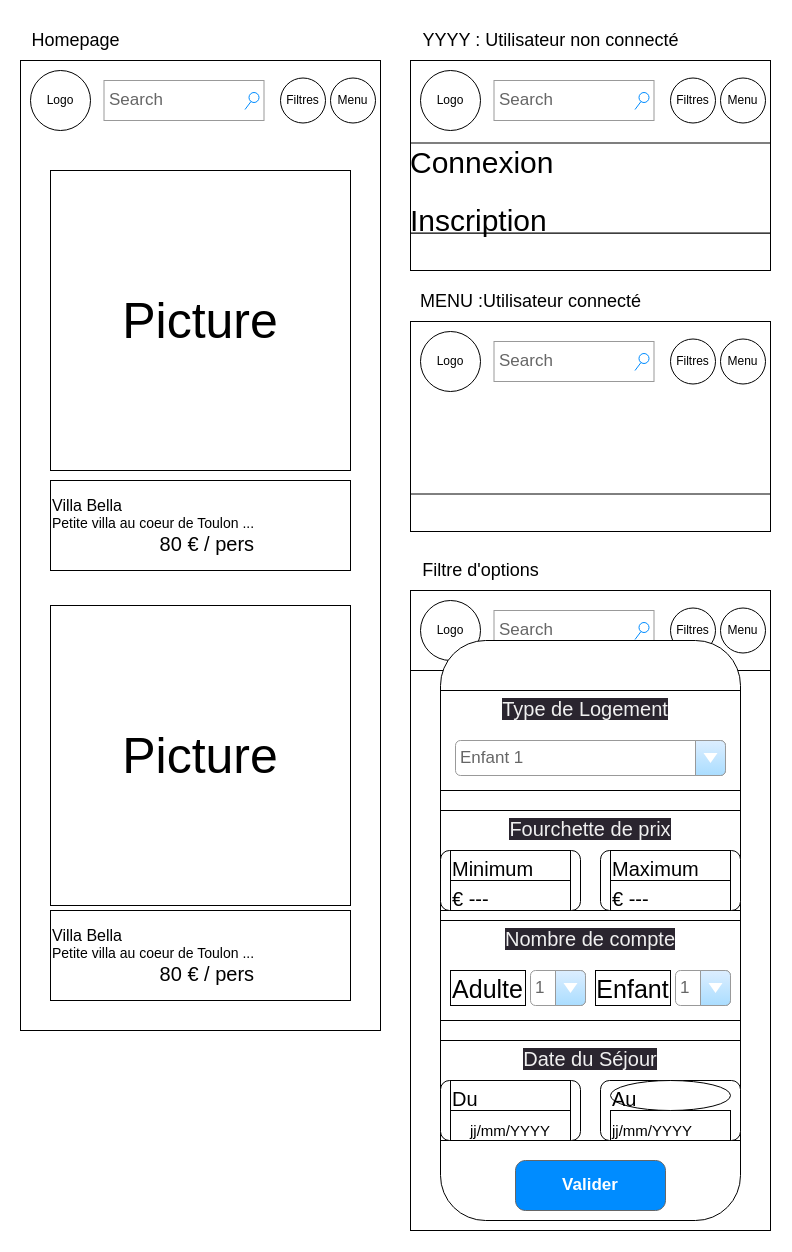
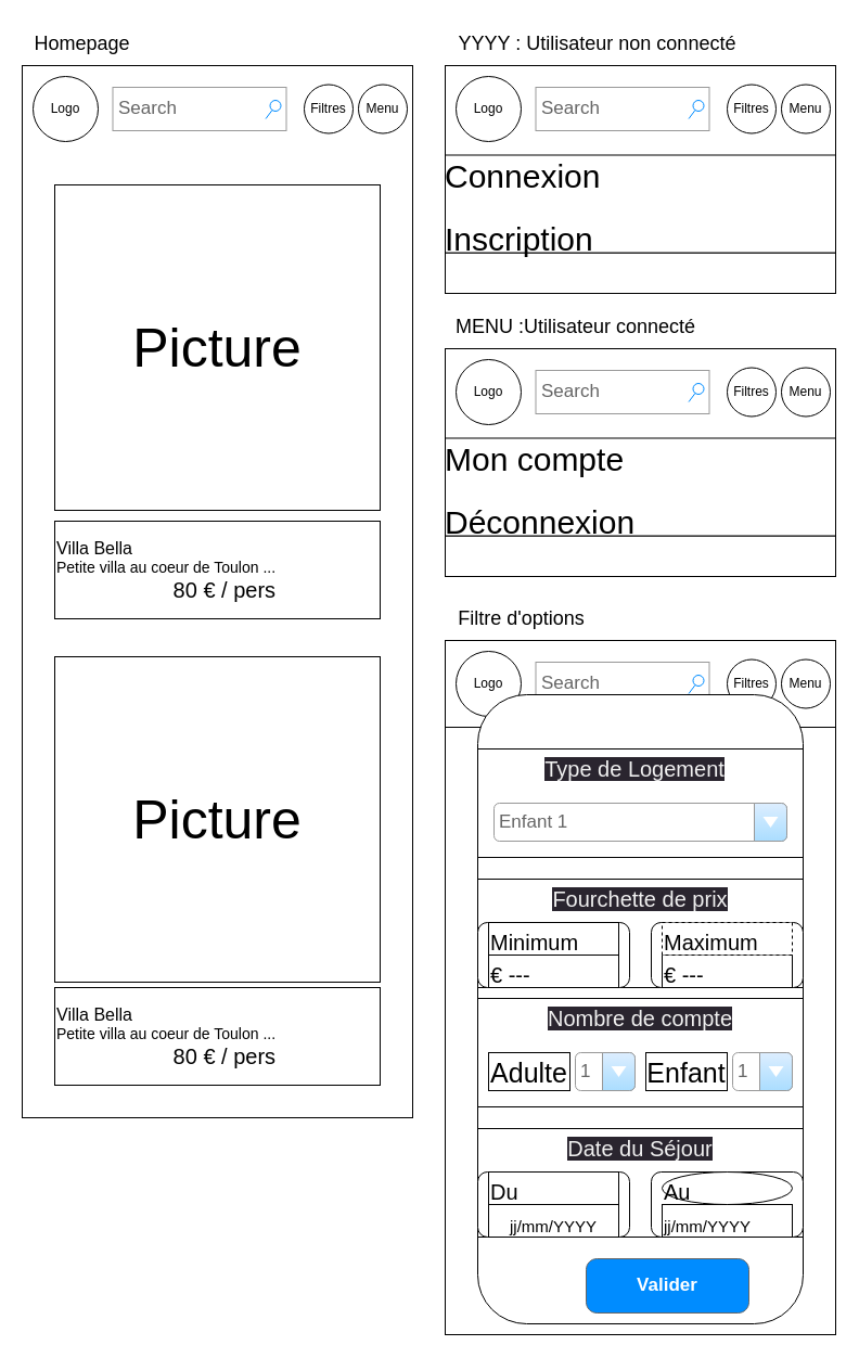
  <mxCell id="0" />
  <mxCell id="1" parent="0" />
  <mxCell id="2" value="" style="rounded=0;whiteSpace=wrap;html=1;" parent="1" vertex="1"><mxGeometry x="410" y="590" width="360" height="640" as="geometry" /></mxCell>
  <mxCell id="3" value="" style="swimlane;startSize=0;" parent="1" vertex="1"><mxGeometry x="20" y="60" width="360" height="970" as="geometry" /></mxCell>
  <mxCell id="4" value="" style="rounded=0;whiteSpace=wrap;html=1;" parent="3" vertex="1"><mxGeometry width="360" height="80" as="geometry" /></mxCell>
  <mxCell id="5" value="" style="rounded=0;whiteSpace=wrap;html=1;" parent="3" vertex="1"><mxGeometry width="360" height="970" as="geometry" /></mxCell>
  <mxCell id="6" value="Search" style="strokeWidth=1;shadow=0;dashed=0;align=center;html=1;shape=mxgraph.mockup.forms.searchBox;strokeColor=#999999;mainText=;strokeColor2=#008cff;fontColor=#666666;fontSize=17;align=left;spacingLeft=3;" parent="3" vertex="1"><mxGeometry x="83.5" y="20" width="160" height="40" as="geometry" /></mxCell>
  <mxCell id="7" value="Menu" style="ellipse;whiteSpace=wrap;html=1;aspect=fixed;" parent="3" vertex="1"><mxGeometry x="310" y="17.5" width="45" height="45" as="geometry" /></mxCell>
  <mxCell id="8" value="Filtres" style="ellipse;whiteSpace=wrap;html=1;aspect=fixed;" parent="3" vertex="1"><mxGeometry x="260" y="17.5" width="45" height="45" as="geometry" /></mxCell>
  <mxCell id="9" value="Logo" style="ellipse;whiteSpace=wrap;html=1;" parent="3" vertex="1"><mxGeometry x="10" y="10" width="60" height="60" as="geometry" /></mxCell>
  <mxCell id="10" value="&lt;font style=&quot;font-size: 50px;&quot;&gt;Picture&lt;/font&gt;" style="whiteSpace=wrap;html=1;aspect=fixed;fontSize=20;" parent="3" vertex="1"><mxGeometry x="30" y="110" width="300" height="300" as="geometry" /></mxCell>
  <mxCell id="11" value="&lt;font style=&quot;font-size: 50px;&quot;&gt;Picture&lt;/font&gt;" style="whiteSpace=wrap;html=1;aspect=fixed;fontSize=20;" parent="3" vertex="1"><mxGeometry x="30" y="545" width="300" height="300" as="geometry" /></mxCell>
  <mxCell id="12" value="&lt;div style=&quot;text-align: justify; font-size: 16px;&quot;&gt;Villa Bella&lt;/div&gt;&lt;div style=&quot;text-align: justify; font-size: 14px;&quot;&gt;&lt;span style=&quot;background-color: initial;&quot;&gt;&lt;font style=&quot;font-size: 14px;&quot;&gt;Petite villa au coeur de Toulon ...&lt;/font&gt;&lt;/span&gt;&lt;/div&gt;&lt;div style=&quot;text-align: right;&quot;&gt;&lt;span style=&quot;font-size: 20px;&quot;&gt;80 € / pers&lt;/span&gt;&lt;/div&gt;" style="rounded=0;whiteSpace=wrap;html=1;align=left;" parent="3" vertex="1"><mxGeometry x="30" y="420" width="300" height="90" as="geometry" /></mxCell>
  <mxCell id="13" value="&lt;div style=&quot;text-align: justify; font-size: 16px;&quot;&gt;Villa Bella&lt;/div&gt;&lt;div style=&quot;text-align: justify; font-size: 14px;&quot;&gt;&lt;span style=&quot;background-color: initial;&quot;&gt;&lt;font style=&quot;font-size: 14px;&quot;&gt;Petite villa au coeur de Toulon ...&lt;/font&gt;&lt;/span&gt;&lt;/div&gt;&lt;div style=&quot;text-align: right;&quot;&gt;&lt;span style=&quot;font-size: 20px;&quot;&gt;80 € / pers&lt;/span&gt;&lt;/div&gt;" style="rounded=0;whiteSpace=wrap;html=1;align=left;" vertex="1" parent="3"><mxGeometry x="30" y="850" width="300" height="90" as="geometry" /></mxCell>
  <mxCell id="14" value="" style="rounded=0;whiteSpace=wrap;html=1;" parent="1" vertex="1"><mxGeometry x="410" y="590" width="360" height="80" as="geometry" /></mxCell>
  <mxCell id="15" value="Search" style="strokeWidth=1;shadow=0;dashed=0;align=center;html=1;shape=mxgraph.mockup.forms.searchBox;strokeColor=#999999;mainText=;strokeColor2=#008cff;fontColor=#666666;fontSize=17;align=left;spacingLeft=3;" parent="1" vertex="1"><mxGeometry x="493.5" y="610" width="160" height="40" as="geometry" /></mxCell>
  <mxCell id="16" value="Menu" style="ellipse;whiteSpace=wrap;html=1;aspect=fixed;" parent="1" vertex="1"><mxGeometry x="720" y="607.5" width="45" height="45" as="geometry" /></mxCell>
  <mxCell id="17" value="Filtres" style="ellipse;whiteSpace=wrap;html=1;aspect=fixed;" parent="1" vertex="1"><mxGeometry x="670" y="607.5" width="45" height="45" as="geometry" /></mxCell>
  <mxCell id="18" value="Logo" style="ellipse;whiteSpace=wrap;html=1;" parent="1" vertex="1"><mxGeometry x="420" y="600" width="60" height="60" as="geometry" /></mxCell>
  <mxCell id="19" value="" style="rounded=1;whiteSpace=wrap;html=1;fontSize=50;" parent="1" vertex="1"><mxGeometry x="440" y="640" width="300" height="580" as="geometry" /></mxCell>
  <mxCell id="20" value="&lt;p style=&quot;line-height: 50%;&quot;&gt;&lt;br&gt;&lt;/p&gt;" style="rounded=0;whiteSpace=wrap;html=1;fontSize=50;" parent="1" vertex="1"><mxGeometry x="440" y="810" width="300" height="100" as="geometry" /></mxCell>
  <mxCell id="21" value="" style="rounded=1;whiteSpace=wrap;html=1;fontSize=30;" parent="1" vertex="1"><mxGeometry x="440" y="850" width="140" height="60" as="geometry" /></mxCell>
  <mxCell id="22" value="&lt;font style=&quot;font-size: 20px;&quot;&gt;€ ---&lt;/font&gt;" style="rounded=0;whiteSpace=wrap;html=1;fontSize=30;align=left;" parent="1" vertex="1"><mxGeometry x="450" y="880" width="120" height="30" as="geometry" /></mxCell>
  <mxCell id="23" value="&lt;font style=&quot;font-size: 20px;&quot;&gt;Minimum&lt;/font&gt;" style="rounded=0;whiteSpace=wrap;html=1;fontSize=30;align=left;" parent="1" vertex="1"><mxGeometry x="450" y="850" width="120" height="30" as="geometry" /></mxCell>
  <mxCell id="24" value="" style="rounded=1;whiteSpace=wrap;html=1;fontSize=30;" parent="1" vertex="1"><mxGeometry x="600" y="850" width="140" height="60" as="geometry" /></mxCell>
  <mxCell id="25" value="&lt;font style=&quot;font-size: 20px;&quot;&gt;€ ---&lt;/font&gt;" style="rounded=0;whiteSpace=wrap;html=1;fontSize=30;align=left;" parent="1" vertex="1"><mxGeometry x="610" y="880" width="120" height="30" as="geometry" /></mxCell>
- <mxCell id="26" value="&lt;font style=&quot;font-size: 20px;&quot;&gt;Maximum&lt;/font&gt;" style="rounded=0;whiteSpace=wrap;html=1;fontSize=30;align=left;" parent="1" vertex="1"><mxGeometry x="610" y="850" width="120" height="30" as="geometry" /></mxCell>
+ <mxCell id="26" value="&lt;font style=&quot;font-size: 20px;&quot;&gt;Maximum&lt;/font&gt;" style="rounded=0;whiteSpace=wrap;html=1;fontSize=30;align=left;dashed=1;" parent="1" vertex="1"><mxGeometry x="610" y="850" width="120" height="30" as="geometry" /></mxCell>
  <mxCell id="27" value="&lt;p style=&quot;line-height: 50%;&quot;&gt;&lt;br&gt;&lt;/p&gt;" style="rounded=0;whiteSpace=wrap;html=1;fontSize=50;" parent="1" vertex="1"><mxGeometry x="440" y="690" width="300" height="100" as="geometry" /></mxCell>
  <mxCell id="28" value="Enfant 1" style="strokeWidth=1;shadow=0;dashed=0;align=center;html=1;shape=mxgraph.mockup.forms.comboBox;strokeColor=#999999;fillColor=#ddeeff;align=left;fillColor2=#aaddff;mainText=;fontColor=#666666;fontSize=17;spacingLeft=3;" parent="1" vertex="1"><mxGeometry x="455" y="740" width="270" height="35" as="geometry" /></mxCell>
  <mxCell id="29" value="&lt;p style=&quot;line-height: 50%;&quot;&gt;&lt;br&gt;&lt;/p&gt;" style="rounded=0;whiteSpace=wrap;html=1;fontSize=50;" parent="1" vertex="1"><mxGeometry x="440" y="960" width="300" height="60" as="geometry" /></mxCell>
  <mxCell id="30" value="" style="rounded=0;whiteSpace=wrap;html=1;fontSize=20;" parent="1" vertex="1"><mxGeometry x="440" y="920" width="300" height="100" as="geometry" /></mxCell>
  <mxCell id="31" value="1" style="strokeWidth=1;shadow=0;dashed=0;align=center;html=1;shape=mxgraph.mockup.forms.comboBox;strokeColor=#999999;fillColor=#ddeeff;align=left;fillColor2=#aaddff;mainText=;fontColor=#666666;fontSize=17;spacingLeft=3;" parent="1" vertex="1"><mxGeometry x="530" y="970" width="55" height="35" as="geometry" /></mxCell>
  <mxCell id="32" value="Adulte" style="rounded=0;whiteSpace=wrap;html=1;fontSize=25;" parent="1" vertex="1"><mxGeometry x="450" y="970" width="75" height="35" as="geometry" /></mxCell>
  <mxCell id="33" value="1" style="strokeWidth=1;shadow=0;dashed=0;align=center;html=1;shape=mxgraph.mockup.forms.comboBox;strokeColor=#999999;fillColor=#ddeeff;align=left;fillColor2=#aaddff;mainText=;fontColor=#666666;fontSize=17;spacingLeft=3;" parent="1" vertex="1"><mxGeometry x="675" y="970" width="55" height="35" as="geometry" /></mxCell>
  <mxCell id="34" value="Enfant" style="rounded=0;whiteSpace=wrap;html=1;fontSize=25;" parent="1" vertex="1"><mxGeometry x="595" y="970" width="75" height="35" as="geometry" /></mxCell>
  <mxCell id="35" value="&lt;p style=&quot;line-height: 50%;&quot;&gt;&lt;br&gt;&lt;/p&gt;" style="rounded=0;whiteSpace=wrap;html=1;fontSize=50;" parent="1" vertex="1"><mxGeometry x="440" y="1040" width="300" height="100" as="geometry" /></mxCell>
  <mxCell id="36" value="" style="rounded=1;whiteSpace=wrap;html=1;fontSize=30;" parent="1" vertex="1"><mxGeometry x="440" y="1080" width="140" height="60" as="geometry" /></mxCell>
  <mxCell id="37" value="&lt;font style=&quot;font-size: 15px;&quot;&gt;jj/mm/YYYY&lt;/font&gt;" style="rounded=0;whiteSpace=wrap;html=1;fontSize=30;align=center;" parent="1" vertex="1"><mxGeometry x="450" y="1110" width="120" height="30" as="geometry" /></mxCell>
  <mxCell id="38" value="&lt;font style=&quot;font-size: 20px;&quot;&gt;Du&lt;/font&gt;" style="rounded=0;whiteSpace=wrap;html=1;fontSize=30;align=left;" parent="1" vertex="1"><mxGeometry x="450" y="1080" width="120" height="30" as="geometry" /></mxCell>
  <mxCell id="39" value="" style="rounded=1;whiteSpace=wrap;html=1;fontSize=30;" parent="1" vertex="1"><mxGeometry x="600" y="1080" width="140" height="60" as="geometry" /></mxCell>
  <mxCell id="40" value="&lt;div style=&quot;text-align: center;&quot;&gt;&lt;span style=&quot;background-color: initial;&quot;&gt;&lt;font style=&quot;font-size: 15px;&quot;&gt;jj/mm/YYYY&lt;/font&gt;&lt;/span&gt;&lt;/div&gt;" style="rounded=0;whiteSpace=wrap;html=1;fontSize=30;align=left;" parent="1" vertex="1"><mxGeometry x="610" y="1110" width="120" height="30" as="geometry" /></mxCell>
  <mxCell id="41" value="&lt;font style=&quot;font-size: 20px;&quot;&gt;Au&lt;/font&gt;" style="ellipse;whiteSpace=wrap;html=1;fontSize=30;align=left;" parent="1" vertex="1"><mxGeometry x="610" y="1080" width="120" height="30" as="geometry" /></mxCell>
- <mxCell id="42" value="Valider" style="strokeWidth=1;shadow=0;dashed=0;align=center;html=1;shape=mxgraph.mockup.buttons.button;strokeColor=#666666;fontColor=#ffffff;mainText=;buttonStyle=round;fontSize=17;fontStyle=1;fillColor=#008cff;whiteSpace=wrap;" parent="1" vertex="1"><mxGeometry x="515" y="1160" width="150" height="50" as="geometry" /></mxCell>
+ <mxCell id="42" value="Valider" style="strokeWidth=1;shadow=0;dashed=0;align=center;html=1;shape=mxgraph.mockup.buttons.button;strokeColor=#666666;fontColor=#ffffff;mainText=;buttonStyle=round;fontSize=17;fontStyle=1;fillColor=#008cff;whiteSpace=wrap;" parent="1" vertex="1"><mxGeometry x="540" y="1160" width="150" height="50" as="geometry" /></mxCell>
  <mxCell id="43" value="&lt;span style=&quot;color: rgb(240, 240, 240); font-family: Helvetica; font-size: 20px; font-style: normal; font-variant-ligatures: normal; font-variant-caps: normal; font-weight: 400; letter-spacing: normal; orphans: 2; text-indent: 0px; text-transform: none; widows: 2; word-spacing: 0px; -webkit-text-stroke-width: 0px; background-color: rgb(42, 37, 47); text-decoration-thickness: initial; text-decoration-style: initial; text-decoration-color: initial; float: none; display: inline !important;&quot;&gt;Fourchette de prix&lt;/span&gt;" style="text;whiteSpace=wrap;html=1;fontSize=20;align=center;" parent="1" vertex="1"><mxGeometry x="495" y="810" width="190" height="30" as="geometry" /></mxCell>
  <mxCell id="44" value="&lt;span style=&quot;color: rgb(240, 240, 240); font-family: Helvetica; font-size: 20px; font-style: normal; font-variant-ligatures: normal; font-variant-caps: normal; font-weight: 400; letter-spacing: normal; orphans: 2; text-indent: 0px; text-transform: none; widows: 2; word-spacing: 0px; -webkit-text-stroke-width: 0px; background-color: rgb(42, 37, 47); text-decoration-thickness: initial; text-decoration-style: initial; text-decoration-color: initial; float: none; display: inline !important;&quot;&gt;Nombre de compte&lt;/span&gt;" style="text;whiteSpace=wrap;html=1;fontSize=15;align=center;" parent="1" vertex="1"><mxGeometry x="475" y="920" width="230" height="30" as="geometry" /></mxCell>
  <mxCell id="45" value="&lt;span style=&quot;color: rgb(240, 240, 240); font-family: Helvetica; font-size: 20px; font-style: normal; font-variant-ligatures: normal; font-variant-caps: normal; font-weight: 400; letter-spacing: normal; orphans: 2; text-indent: 0px; text-transform: none; widows: 2; word-spacing: 0px; -webkit-text-stroke-width: 0px; background-color: rgb(42, 37, 47); text-decoration-thickness: initial; text-decoration-style: initial; text-decoration-color: initial; float: none; display: inline !important;&quot;&gt;Date du Séjour&lt;/span&gt;" style="text;whiteSpace=wrap;html=1;fontSize=15;align=center;" parent="1" vertex="1"><mxGeometry x="505" y="1040" width="170" height="30" as="geometry" /></mxCell>
  <mxCell id="46" value="&lt;span style=&quot;color: rgb(240, 240, 240); font-family: Helvetica; font-size: 20px; font-style: normal; font-variant-ligatures: normal; font-variant-caps: normal; font-weight: 400; letter-spacing: normal; orphans: 2; text-indent: 0px; text-transform: none; widows: 2; word-spacing: 0px; -webkit-text-stroke-width: 0px; background-color: rgb(42, 37, 47); text-decoration-thickness: initial; text-decoration-style: initial; text-decoration-color: initial; float: none; display: inline !important;&quot;&gt;Type de Logement&lt;/span&gt;" style="text;whiteSpace=wrap;html=1;fontSize=15;align=center;" parent="1" vertex="1"><mxGeometry x="485" y="690" width="200" height="30" as="geometry" /></mxCell>
  <mxCell id="47" value="" style="rounded=0;whiteSpace=wrap;html=1;" vertex="1" parent="1"><mxGeometry x="410" y="60" width="360" height="210" as="geometry" /></mxCell>
  <mxCell id="48" value="" style="rounded=0;whiteSpace=wrap;html=1;" vertex="1" parent="1"><mxGeometry x="410" y="60" width="360" height="172.5" as="geometry" /></mxCell>
  <mxCell id="49" value="Search" style="strokeWidth=1;shadow=0;dashed=0;align=center;html=1;shape=mxgraph.mockup.forms.searchBox;strokeColor=#999999;mainText=;strokeColor2=#008cff;fontColor=#666666;fontSize=17;align=left;spacingLeft=3;" vertex="1" parent="1"><mxGeometry x="493.5" y="80" width="160" height="40" as="geometry" /></mxCell>
  <mxCell id="50" value="Menu" style="ellipse;whiteSpace=wrap;html=1;aspect=fixed;" vertex="1" parent="1"><mxGeometry x="720" y="77.5" width="45" height="45" as="geometry" /></mxCell>
  <mxCell id="51" value="Filtres" style="ellipse;whiteSpace=wrap;html=1;aspect=fixed;" vertex="1" parent="1"><mxGeometry x="670" y="77.5" width="45" height="45" as="geometry" /></mxCell>
  <mxCell id="52" value="Logo" style="ellipse;whiteSpace=wrap;html=1;" vertex="1" parent="1"><mxGeometry x="420" y="70" width="60" height="60" as="geometry" /></mxCell>
  <mxCell id="53" value="&lt;p style=&quot;line-height: 1%;&quot;&gt;&lt;span style=&quot;font-size: 30px; background-color: initial;&quot;&gt;Connexion&lt;/span&gt;&lt;/p&gt;&lt;p style=&quot;line-height: 1%;&quot;&gt;&lt;span style=&quot;font-size: 30px;&quot;&gt;Inscription&lt;/span&gt;&lt;/p&gt;" style="rounded=0;whiteSpace=wrap;html=1;fontSize=50;spacing=0;verticalAlign=middle;labelPosition=center;verticalLabelPosition=middle;align=left;" parent="1" vertex="1"><mxGeometry x="410" y="142.5" width="360" height="90" as="geometry" /></mxCell>
  <mxCell id="54" value="" style="rounded=0;whiteSpace=wrap;html=1;" vertex="1" parent="1"><mxGeometry x="410" y="321" width="360" height="210" as="geometry" /></mxCell>
  <mxCell id="55" value="" style="rounded=0;whiteSpace=wrap;html=1;" vertex="1" parent="1"><mxGeometry x="410" y="321" width="360" height="172.5" as="geometry" /></mxCell>
  <mxCell id="56" value="Search" style="strokeWidth=1;shadow=0;dashed=0;align=center;html=1;shape=mxgraph.mockup.forms.searchBox;strokeColor=#999999;mainText=;strokeColor2=#008cff;fontColor=#666666;fontSize=17;align=left;spacingLeft=3;" vertex="1" parent="1"><mxGeometry x="493.5" y="341" width="160" height="40" as="geometry" /></mxCell>
  <mxCell id="57" value="Menu" style="ellipse;whiteSpace=wrap;html=1;aspect=fixed;" vertex="1" parent="1"><mxGeometry x="720" y="338.5" width="45" height="45" as="geometry" /></mxCell>
  <mxCell id="58" value="Filtres" style="ellipse;whiteSpace=wrap;html=1;aspect=fixed;" vertex="1" parent="1"><mxGeometry x="670" y="338.5" width="45" height="45" as="geometry" /></mxCell>
  <mxCell id="59" value="Logo" style="ellipse;whiteSpace=wrap;html=1;" vertex="1" parent="1"><mxGeometry x="420" y="331" width="60" height="60" as="geometry" /></mxCell>
+ <mxCell id="60" value="&lt;p style=&quot;line-height: 1%;&quot;&gt;&lt;span style=&quot;font-size: 30px; background-color: initial;&quot;&gt;Mon compte&lt;/span&gt;&lt;/p&gt;&lt;p style=&quot;line-height: 1%;&quot;&gt;&lt;span style=&quot;font-size: 30px;&quot;&gt;Déconnexion&lt;/span&gt;&lt;/p&gt;" style="rounded=0;whiteSpace=wrap;html=1;fontSize=50;spacing=0;verticalAlign=middle;labelPosition=center;verticalLabelPosition=middle;align=left;" vertex="1" parent="1"><mxGeometry x="410" y="403.5" width="360" height="90" as="geometry" /></mxCell>
  <mxCell id="61" value="&lt;span style=&quot;font-size: 18px;&quot;&gt;Homepage&lt;/span&gt;" style="text;html=1;align=center;verticalAlign=middle;resizable=0;points=[];autosize=1;strokeColor=none;fillColor=none;fontSize=12;" vertex="1" parent="1"><mxGeometry x="20" width="110" height="40" as="geometry" y="20" /></mxCell>
  <mxCell id="62" value="YYYY : Utilisateur non connecté" style="text;html=1;align=center;verticalAlign=middle;resizable=0;points=[];autosize=1;strokeColor=none;fillColor=none;fontSize=18;" vertex="1" parent="1"><mxGeometry x="410" width="280" height="40" as="geometry" y="20" /></mxCell>
  <mxCell id="63" value="MENU :Utilisateur connecté" style="text;html=1;align=center;verticalAlign=middle;resizable=0;points=[];autosize=1;strokeColor=none;fillColor=none;fontSize=18;" vertex="1" parent="1"><mxGeometry x="410" y="281" width="240" height="40" as="geometry" /></mxCell>
  <mxCell id="64" value="Filtre d'options" style="text;html=1;align=center;verticalAlign=middle;resizable=0;points=[];autosize=1;strokeColor=none;fillColor=none;fontSize=18;" vertex="1" parent="1"><mxGeometry x="410" y="550" width="140" height="40" as="geometry" /></mxCell>
